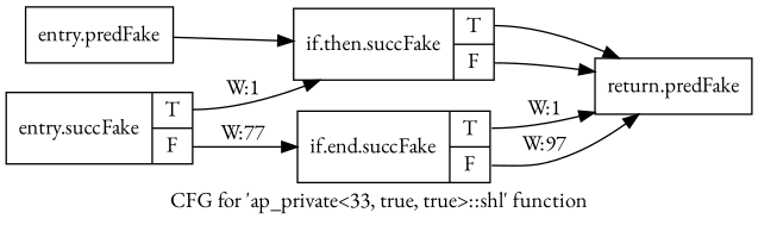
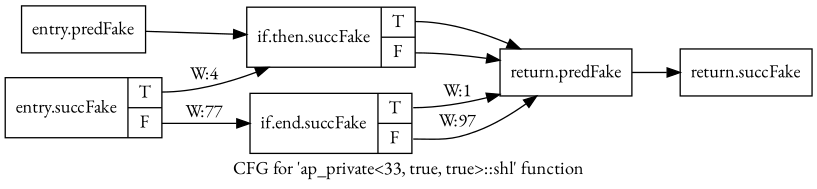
  digraph {
    fontname="EB Garamond"
    label="CFG for 'ap_private\<33, true, true\>::shl' function"
    rankdir=LR
    node [fontname="EB Garamond" shape=record filename="/tools/Xilinx/Vitis_HLS/2022.1/include/etc/ap_private.h" linenumber=1910]
    edge [execusionnum=96 filename="/tools/Xilinx/Vitis_HLS/2022.1/include/etc/ap_private.h" fontname="EB Garamond" tailport=s0]
    n1 [label="{entry.predFake}" filename="" linenumber=""]
    n2 [label="{if.then.succFake|{<s0>T|<s1>F}}" linenumber=1899]
    n3 [label="{entry.succFake|{<s0>T|<s1>F}}" linenumber=1898]
    n4 [label="{if.end.succFake|{<s0>T|<s1>F}}" linenumber=1904]
    n5 [label="{return.predFake}"]
+   n6 [label="{return.succFake}"]
    n1 -> n2
    n2 -> n5 [execusionnum=0]
    n2 -> n5 [execusionnum=0 tailport=s1]
-   n3 -> n2 [execusionnum=0 label="W:1"]
+   n3 -> n2 [execusionnum=0 label="W:4"]
    n3 -> n4 [label="W:77" tailport=s1]
    n4 -> n5 [execusionnum=0 label="W:1"]
    n4 -> n5 [label="W:97" tailport=s1]
+   n5 -> n6
  }
